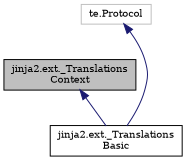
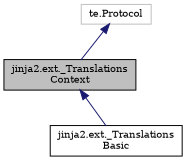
  digraph {
    fontname="DejaVu Serif"
    node [color=black fillcolor=white fontname="DejaVu Serif" fontsize=10 shape=record style=filled]
    edge [color=midnightblue dir=back fontname="DejaVu Serif" fontsize=10 labelfontname=Helvetica labelfontsize=10 style=solid]
    n1 [fillcolor=grey75 fontcolor=black height=0.2 label="jinja2.ext._Translations\lContext" width=0.4]
    n2 [height=0.2 label="jinja2.ext._Translations\lBasic" width=0.4]
    n3 [color=grey75 height=0.2 label="te.Protocol" width=0.4]
    n1 -> n2
-   n3 -> n2
+   n3 -> n1
  }
